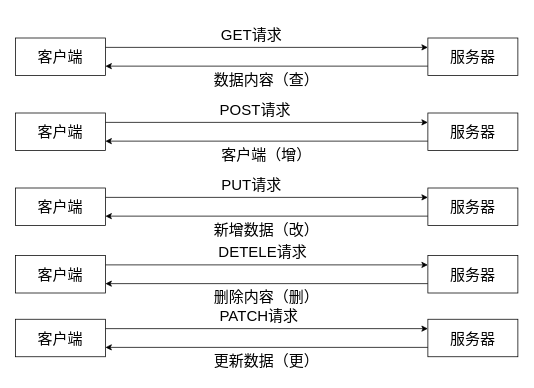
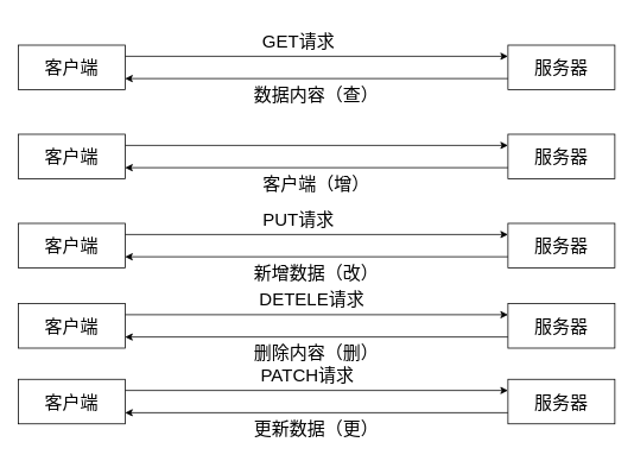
  <mxCell id="0" />
  <mxCell id="1" parent="0" />
  <mxCell id="2" style="edgeStyle=orthogonalEdgeStyle;rounded=0;orthogonalLoop=1;jettySize=auto;html=1;exitX=1;exitY=0.25;exitDx=0;exitDy=0;entryX=0;entryY=0.25;entryDx=0;entryDy=0;" edge="1" parent="1" source="3" target="5"><mxGeometry relative="1" as="geometry" /></mxCell>
  <mxCell id="3" value="客户端" style="rounded=0;whiteSpace=wrap;html=1;fontSize=20;" vertex="1" parent="1"><mxGeometry x="20" y="50" width="120" height="50" as="geometry" /></mxCell>
  <mxCell id="4" style="edgeStyle=orthogonalEdgeStyle;rounded=0;orthogonalLoop=1;jettySize=auto;html=1;exitX=0;exitY=0.75;exitDx=0;exitDy=0;entryX=1;entryY=0.75;entryDx=0;entryDy=0;" edge="1" parent="1" source="5" target="3"><mxGeometry relative="1" as="geometry" /></mxCell>
  <mxCell id="5" value="服务器" style="rounded=0;whiteSpace=wrap;html=1;fontSize=20;" vertex="1" parent="1"><mxGeometry x="570" y="50" width="120" height="50" as="geometry" /></mxCell>
  <mxCell id="6" value="GET请求" style="text;html=1;strokeColor=none;fillColor=none;align=center;verticalAlign=middle;whiteSpace=wrap;rounded=0;fontSize=20;" vertex="1" parent="1"><mxGeometry x="290" y="20" width="90" height="50" as="geometry" /></mxCell>
  <mxCell id="7" value="数据内容（查）" style="text;html=1;strokeColor=none;fillColor=none;align=center;verticalAlign=middle;whiteSpace=wrap;rounded=0;fontSize=20;" vertex="1" parent="1"><mxGeometry x="280" y="90" width="150" height="30" as="geometry" /></mxCell>
  <mxCell id="8" style="edgeStyle=orthogonalEdgeStyle;rounded=0;orthogonalLoop=1;jettySize=auto;html=1;exitX=1;exitY=0.25;exitDx=0;exitDy=0;entryX=0;entryY=0.25;entryDx=0;entryDy=0;" edge="1" parent="1" source="9" target="11"><mxGeometry relative="1" as="geometry" /></mxCell>
  <mxCell id="9" value="客户端" style="rounded=0;whiteSpace=wrap;html=1;fontSize=20;" vertex="1" parent="1"><mxGeometry x="20" y="150" width="120" height="50" as="geometry" /></mxCell>
  <mxCell id="10" style="edgeStyle=orthogonalEdgeStyle;rounded=0;orthogonalLoop=1;jettySize=auto;html=1;exitX=0;exitY=0.75;exitDx=0;exitDy=0;entryX=1;entryY=0.75;entryDx=0;entryDy=0;" edge="1" parent="1" source="11" target="9"><mxGeometry relative="1" as="geometry" /></mxCell>
  <mxCell id="11" value="服务器" style="rounded=0;whiteSpace=wrap;html=1;fontSize=20;" vertex="1" parent="1"><mxGeometry x="570" y="150" width="120" height="50" as="geometry" /></mxCell>
- <mxCell id="12" value="POST请求" style="text;html=1;strokeColor=none;fillColor=none;align=center;verticalAlign=middle;whiteSpace=wrap;rounded=0;fontSize=20;" vertex="1" parent="1"><mxGeometry x="290" y="120" width="100" height="50" as="geometry" /></mxCell>
  <mxCell id="13" value="客户端（增）" style="text;html=1;strokeColor=none;fillColor=none;align=center;verticalAlign=middle;whiteSpace=wrap;rounded=0;fontSize=20;" vertex="1" parent="1"><mxGeometry x="280" y="190" width="150" height="30" as="geometry" /></mxCell>
  <mxCell id="14" style="edgeStyle=orthogonalEdgeStyle;rounded=0;orthogonalLoop=1;jettySize=auto;html=1;exitX=1;exitY=0.25;exitDx=0;exitDy=0;entryX=0;entryY=0.25;entryDx=0;entryDy=0;" edge="1" parent="1" source="15" target="17"><mxGeometry relative="1" as="geometry" /></mxCell>
  <mxCell id="15" value="客户端" style="rounded=0;whiteSpace=wrap;html=1;fontSize=20;" vertex="1" parent="1"><mxGeometry x="20" y="250" width="120" height="50" as="geometry" /></mxCell>
  <mxCell id="16" style="edgeStyle=orthogonalEdgeStyle;rounded=0;orthogonalLoop=1;jettySize=auto;html=1;exitX=0;exitY=0.75;exitDx=0;exitDy=0;entryX=1;entryY=0.75;entryDx=0;entryDy=0;" edge="1" parent="1" source="17" target="15"><mxGeometry relative="1" as="geometry" /></mxCell>
  <mxCell id="17" value="服务器" style="rounded=0;whiteSpace=wrap;html=1;fontSize=20;" vertex="1" parent="1"><mxGeometry x="570" y="250" width="120" height="50" as="geometry" /></mxCell>
  <mxCell id="18" value="PUT请求" style="text;html=1;strokeColor=none;fillColor=none;align=center;verticalAlign=middle;whiteSpace=wrap;rounded=0;fontSize=20;" vertex="1" parent="1"><mxGeometry x="290" y="220" width="90" height="50" as="geometry" /></mxCell>
  <mxCell id="19" value="新增数据（改）" style="text;html=1;strokeColor=none;fillColor=none;align=center;verticalAlign=middle;whiteSpace=wrap;rounded=0;fontSize=20;" vertex="1" parent="1"><mxGeometry x="280" y="290" width="150" height="30" as="geometry" /></mxCell>
  <mxCell id="20" style="edgeStyle=orthogonalEdgeStyle;rounded=0;orthogonalLoop=1;jettySize=auto;html=1;exitX=1;exitY=0.25;exitDx=0;exitDy=0;entryX=0;entryY=0.25;entryDx=0;entryDy=0;" edge="1" parent="1" source="21" target="23"><mxGeometry relative="1" as="geometry" /></mxCell>
  <mxCell id="21" value="客户端" style="rounded=0;whiteSpace=wrap;html=1;fontSize=20;" vertex="1" parent="1"><mxGeometry x="20" y="340" width="120" height="50" as="geometry" /></mxCell>
  <mxCell id="22" style="edgeStyle=orthogonalEdgeStyle;rounded=0;orthogonalLoop=1;jettySize=auto;html=1;exitX=0;exitY=0.75;exitDx=0;exitDy=0;entryX=1;entryY=0.75;entryDx=0;entryDy=0;" edge="1" parent="1" source="23" target="21"><mxGeometry relative="1" as="geometry" /></mxCell>
  <mxCell id="23" value="服务器" style="rounded=0;whiteSpace=wrap;html=1;fontSize=20;" vertex="1" parent="1"><mxGeometry x="570" y="340" width="120" height="50" as="geometry" /></mxCell>
  <mxCell id="24" value="DETELE请求" style="text;html=1;strokeColor=none;fillColor=none;align=center;verticalAlign=middle;whiteSpace=wrap;rounded=0;fontSize=20;" vertex="1" parent="1"><mxGeometry x="290" y="310" width="120" height="50" as="geometry" /></mxCell>
  <mxCell id="25" value="删除内容（删）" style="text;html=1;strokeColor=none;fillColor=none;align=center;verticalAlign=middle;whiteSpace=wrap;rounded=0;fontSize=20;" vertex="1" parent="1"><mxGeometry x="280" y="380" width="150" height="30" as="geometry" /></mxCell>
  <mxCell id="26" style="edgeStyle=orthogonalEdgeStyle;rounded=0;orthogonalLoop=1;jettySize=auto;html=1;exitX=1;exitY=0.25;exitDx=0;exitDy=0;entryX=0;entryY=0.25;entryDx=0;entryDy=0;" edge="1" parent="1" source="27" target="29"><mxGeometry relative="1" as="geometry" /></mxCell>
  <mxCell id="27" value="客户端" style="rounded=0;whiteSpace=wrap;html=1;fontSize=20;" vertex="1" parent="1"><mxGeometry x="20" y="425" width="120" height="50" as="geometry" /></mxCell>
  <mxCell id="28" style="edgeStyle=orthogonalEdgeStyle;rounded=0;orthogonalLoop=1;jettySize=auto;html=1;exitX=0;exitY=0.75;exitDx=0;exitDy=0;entryX=1;entryY=0.75;entryDx=0;entryDy=0;" edge="1" parent="1" source="29" target="27"><mxGeometry relative="1" as="geometry" /></mxCell>
  <mxCell id="29" value="服务器" style="rounded=0;whiteSpace=wrap;html=1;fontSize=20;" vertex="1" parent="1"><mxGeometry x="570" y="425" width="120" height="50" as="geometry" /></mxCell>
  <mxCell id="30" value="PATCH请求" style="text;html=1;strokeColor=none;fillColor=none;align=center;verticalAlign=middle;whiteSpace=wrap;rounded=0;fontSize=20;" vertex="1" parent="1"><mxGeometry x="290" y="395" width="110" height="50" as="geometry" /></mxCell>
  <mxCell id="31" value="更新数据（更）" style="text;html=1;strokeColor=none;fillColor=none;align=center;verticalAlign=middle;whiteSpace=wrap;rounded=0;fontSize=20;" vertex="1" parent="1"><mxGeometry x="280" y="465" width="150" height="30" as="geometry" /></mxCell>
